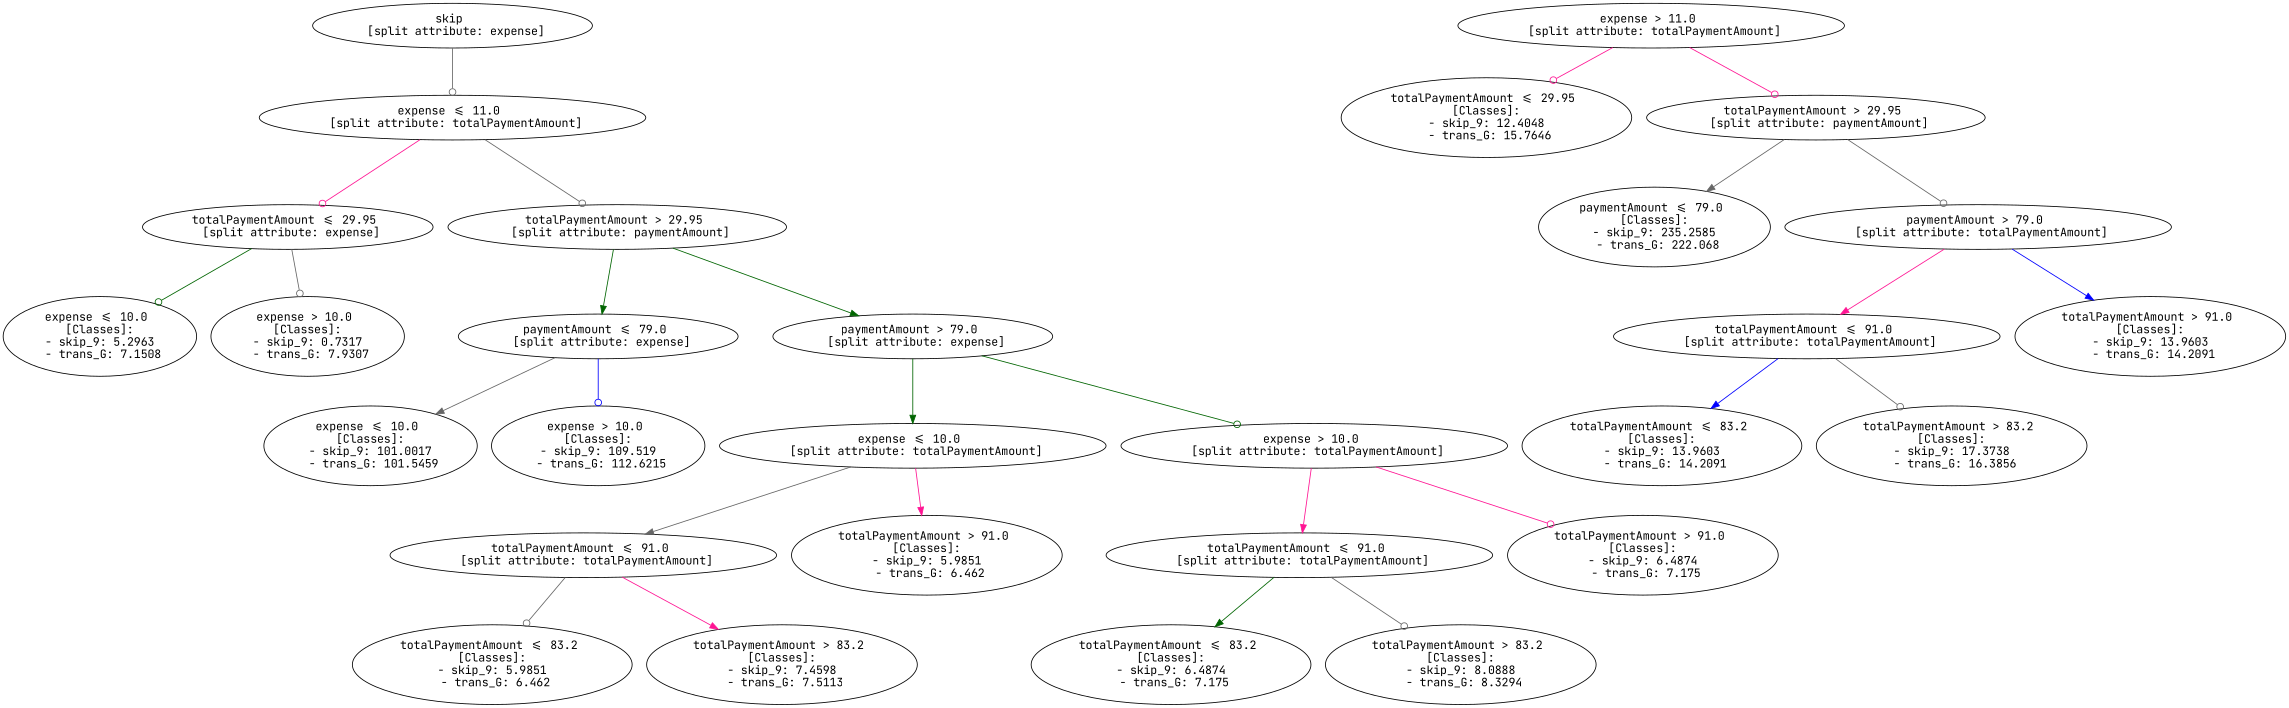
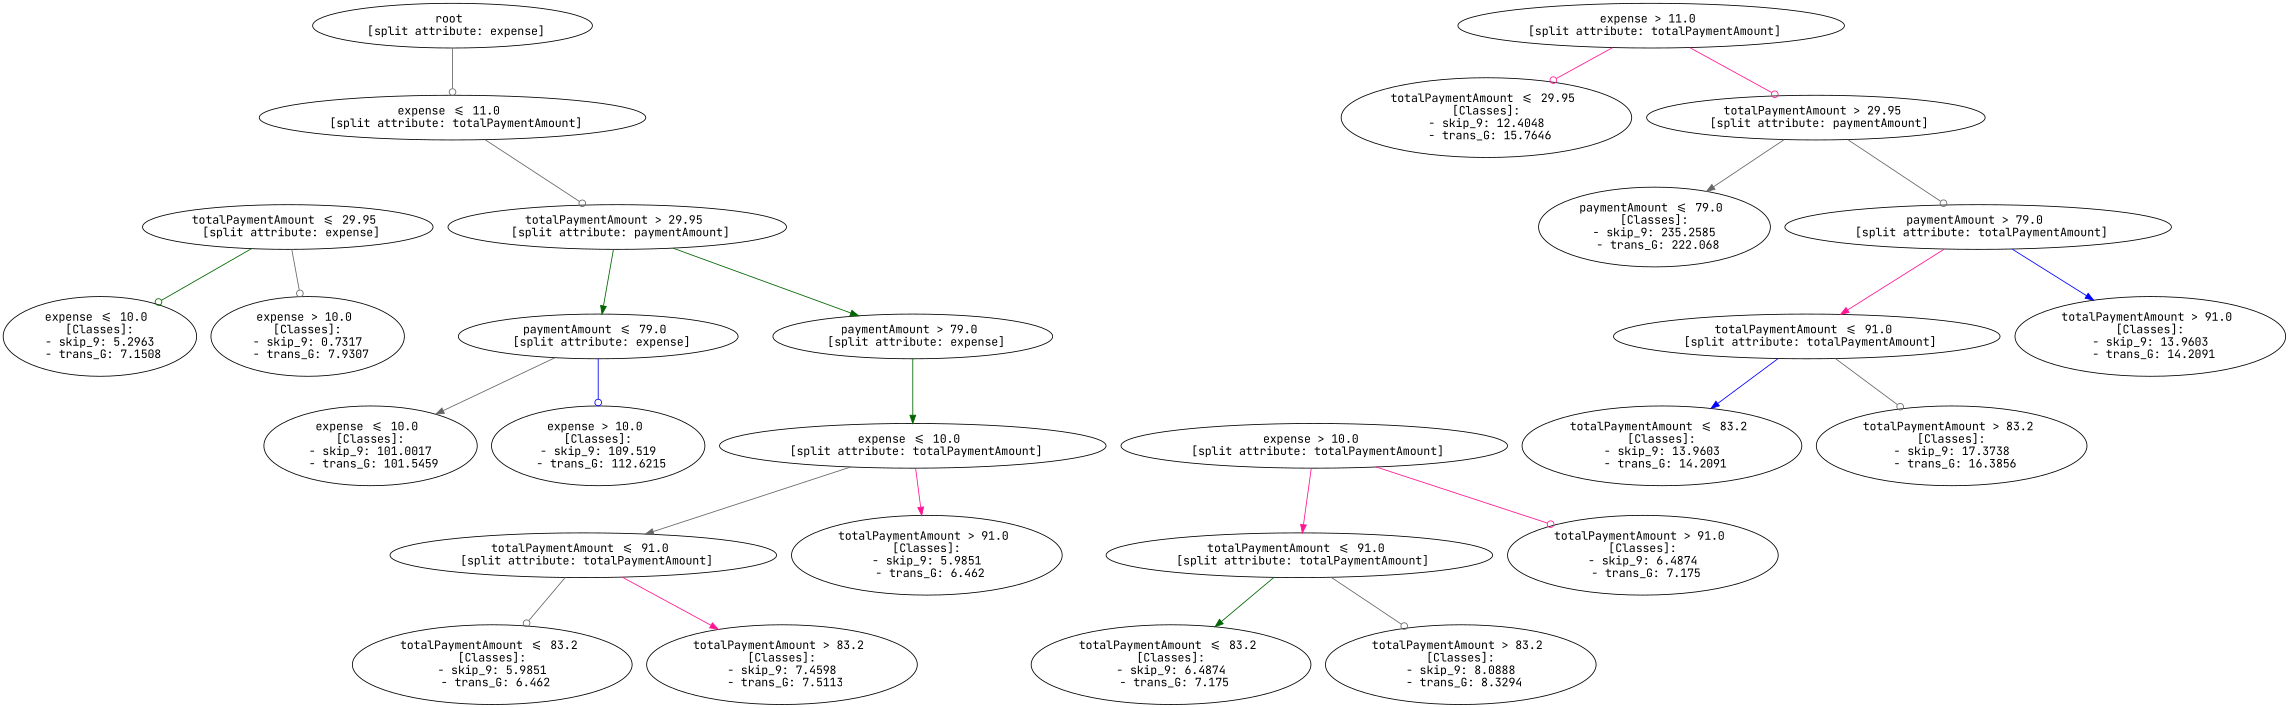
  digraph {
    fontname="JetBrains Mono"
    node [fontname="JetBrains Mono"]
    edge [arrowhead=odot color=gray40 fontname="JetBrains Mono"]
-   n1 [label="skip \n [split attribute: expense]"]
+   n1 [label="root \n [split attribute: expense]"]
    n2 [label="expense <= 11.0 \n [split attribute: totalPaymentAmount]"]
    n3 [label="totalPaymentAmount <= 29.95 \n [split attribute: expense]"]
    n4 [label="totalPaymentAmount > 29.95 \n [split attribute: paymentAmount]"]
    n5 [label="expense > 11.0 \n [split attribute: totalPaymentAmount]"]
    n6 [label="totalPaymentAmount <= 29.95 \n [Classes]: \n - skip_9: 12.4048 \n - trans_G: 15.7646"]
    n7 [label="totalPaymentAmount > 29.95 \n [split attribute: paymentAmount]"]
    n8 [label="expense <= 10.0 \n [Classes]: \n - skip_9: 5.2963 \n - trans_G: 7.1508"]
    n9 [label="expense > 10.0 \n [Classes]: \n - skip_9: 0.7317 \n - trans_G: 7.9307"]
    n10 [label="paymentAmount <= 79.0 \n [split attribute: expense]"]
    n11 [label="paymentAmount > 79.0 \n [split attribute: expense]"]
    n12 [label="expense <= 10.0 \n [Classes]: \n - skip_9: 101.0017 \n - trans_G: 101.5459"]
    n13 [label="expense > 10.0 \n [Classes]: \n - skip_9: 109.519 \n - trans_G: 112.6215"]
    n14 [label="expense <= 10.0 \n [split attribute: totalPaymentAmount]"]
    n15 [label="expense > 10.0 \n [split attribute: totalPaymentAmount]"]
    n16 [label="totalPaymentAmount <= 91.0 \n [split attribute: totalPaymentAmount]"]
    n17 [label="totalPaymentAmount > 91.0 \n [Classes]: \n - skip_9: 5.9851 \n - trans_G: 6.462"]
    n18 [label="totalPaymentAmount <= 91.0 \n [split attribute: totalPaymentAmount]"]
    n19 [label="totalPaymentAmount > 91.0 \n [Classes]: \n - skip_9: 6.4874 \n - trans_G: 7.175"]
    n20 [label="totalPaymentAmount <= 83.2 \n [Classes]: \n - skip_9: 5.9851 \n - trans_G: 6.462"]
    n21 [label="totalPaymentAmount > 83.2 \n [Classes]: \n - skip_9: 7.4598 \n - trans_G: 7.5113"]
    n22 [label="totalPaymentAmount <= 83.2 \n [Classes]: \n - skip_9: 6.4874 \n - trans_G: 7.175"]
    n23 [label="totalPaymentAmount > 83.2 \n [Classes]: \n - skip_9: 8.0888 \n - trans_G: 8.3294"]
    n24 [label="paymentAmount <= 79.0 \n [Classes]: \n - skip_9: 235.2585 \n - trans_G: 222.068"]
    n25 [label="paymentAmount > 79.0 \n [split attribute: totalPaymentAmount]"]
    n26 [label="totalPaymentAmount <= 91.0 \n [split attribute: totalPaymentAmount]"]
    n27 [label="totalPaymentAmount > 91.0 \n [Classes]: \n - skip_9: 13.9603 \n - trans_G: 14.2091"]
    n28 [label="totalPaymentAmount <= 83.2 \n [Classes]: \n - skip_9: 13.9603 \n - trans_G: 14.2091"]
    n29 [label="totalPaymentAmount > 83.2 \n [Classes]: \n - skip_9: 17.3738 \n - trans_G: 16.3856"]
    n1 -> n2
-   n2 -> n3 [color=deeppink]
    n2 -> n4
    n3 -> n8 [color=darkgreen]
    n3 -> n9
    n4 -> n10 [arrowhead=normal color=darkgreen]
    n4 -> n11 [arrowhead=normal color=darkgreen]
    n5 -> n6 [color=deeppink]
    n5 -> n7 [color=deeppink]
    n7 -> n24 [arrowhead=normal]
    n7 -> n25
    n10 -> n12 [arrowhead=normal]
    n10 -> n13 [color=blue]
    n11 -> n14 [arrowhead=normal color=darkgreen]
-   n11 -> n15 [color=darkgreen]
    n14 -> n16 [arrowhead=normal]
    n14 -> n17 [arrowhead=normal color=deeppink]
    n15 -> n18 [arrowhead=normal color=deeppink]
    n15 -> n19 [color=deeppink]
    n16 -> n20
    n16 -> n21 [arrowhead=normal color=deeppink]
    n18 -> n22 [arrowhead=normal color=darkgreen]
    n18 -> n23
    n25 -> n26 [arrowhead=normal color=deeppink]
    n25 -> n27 [arrowhead=normal color=blue]
    n26 -> n28 [arrowhead=normal color=blue]
    n26 -> n29
  }
